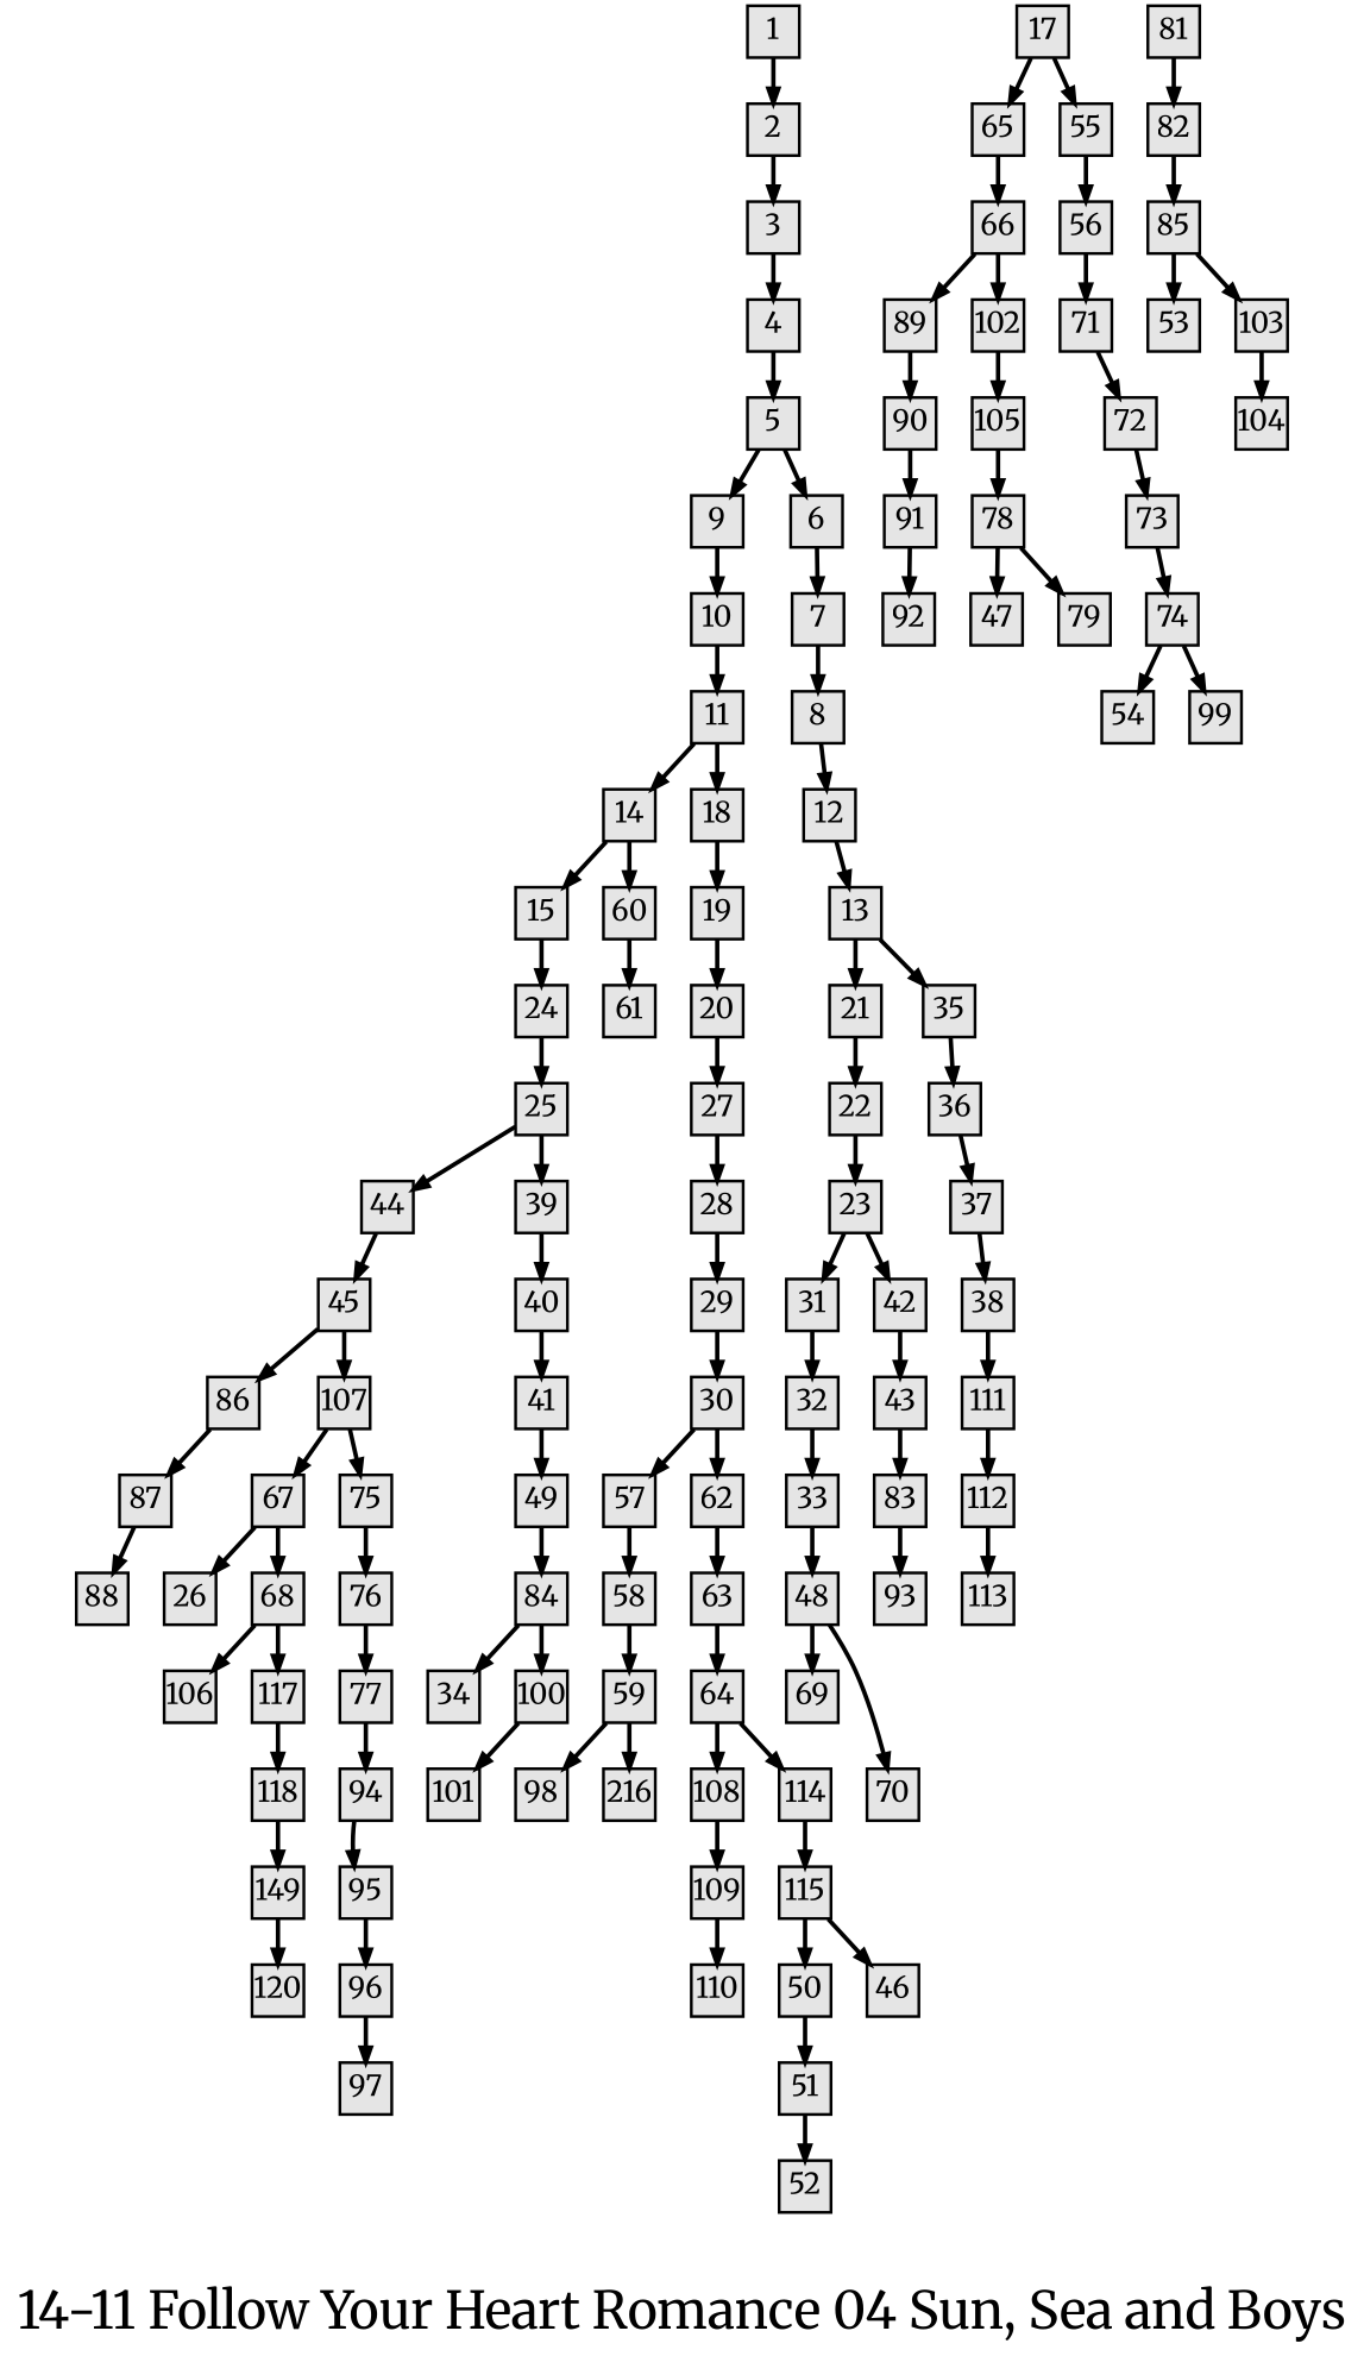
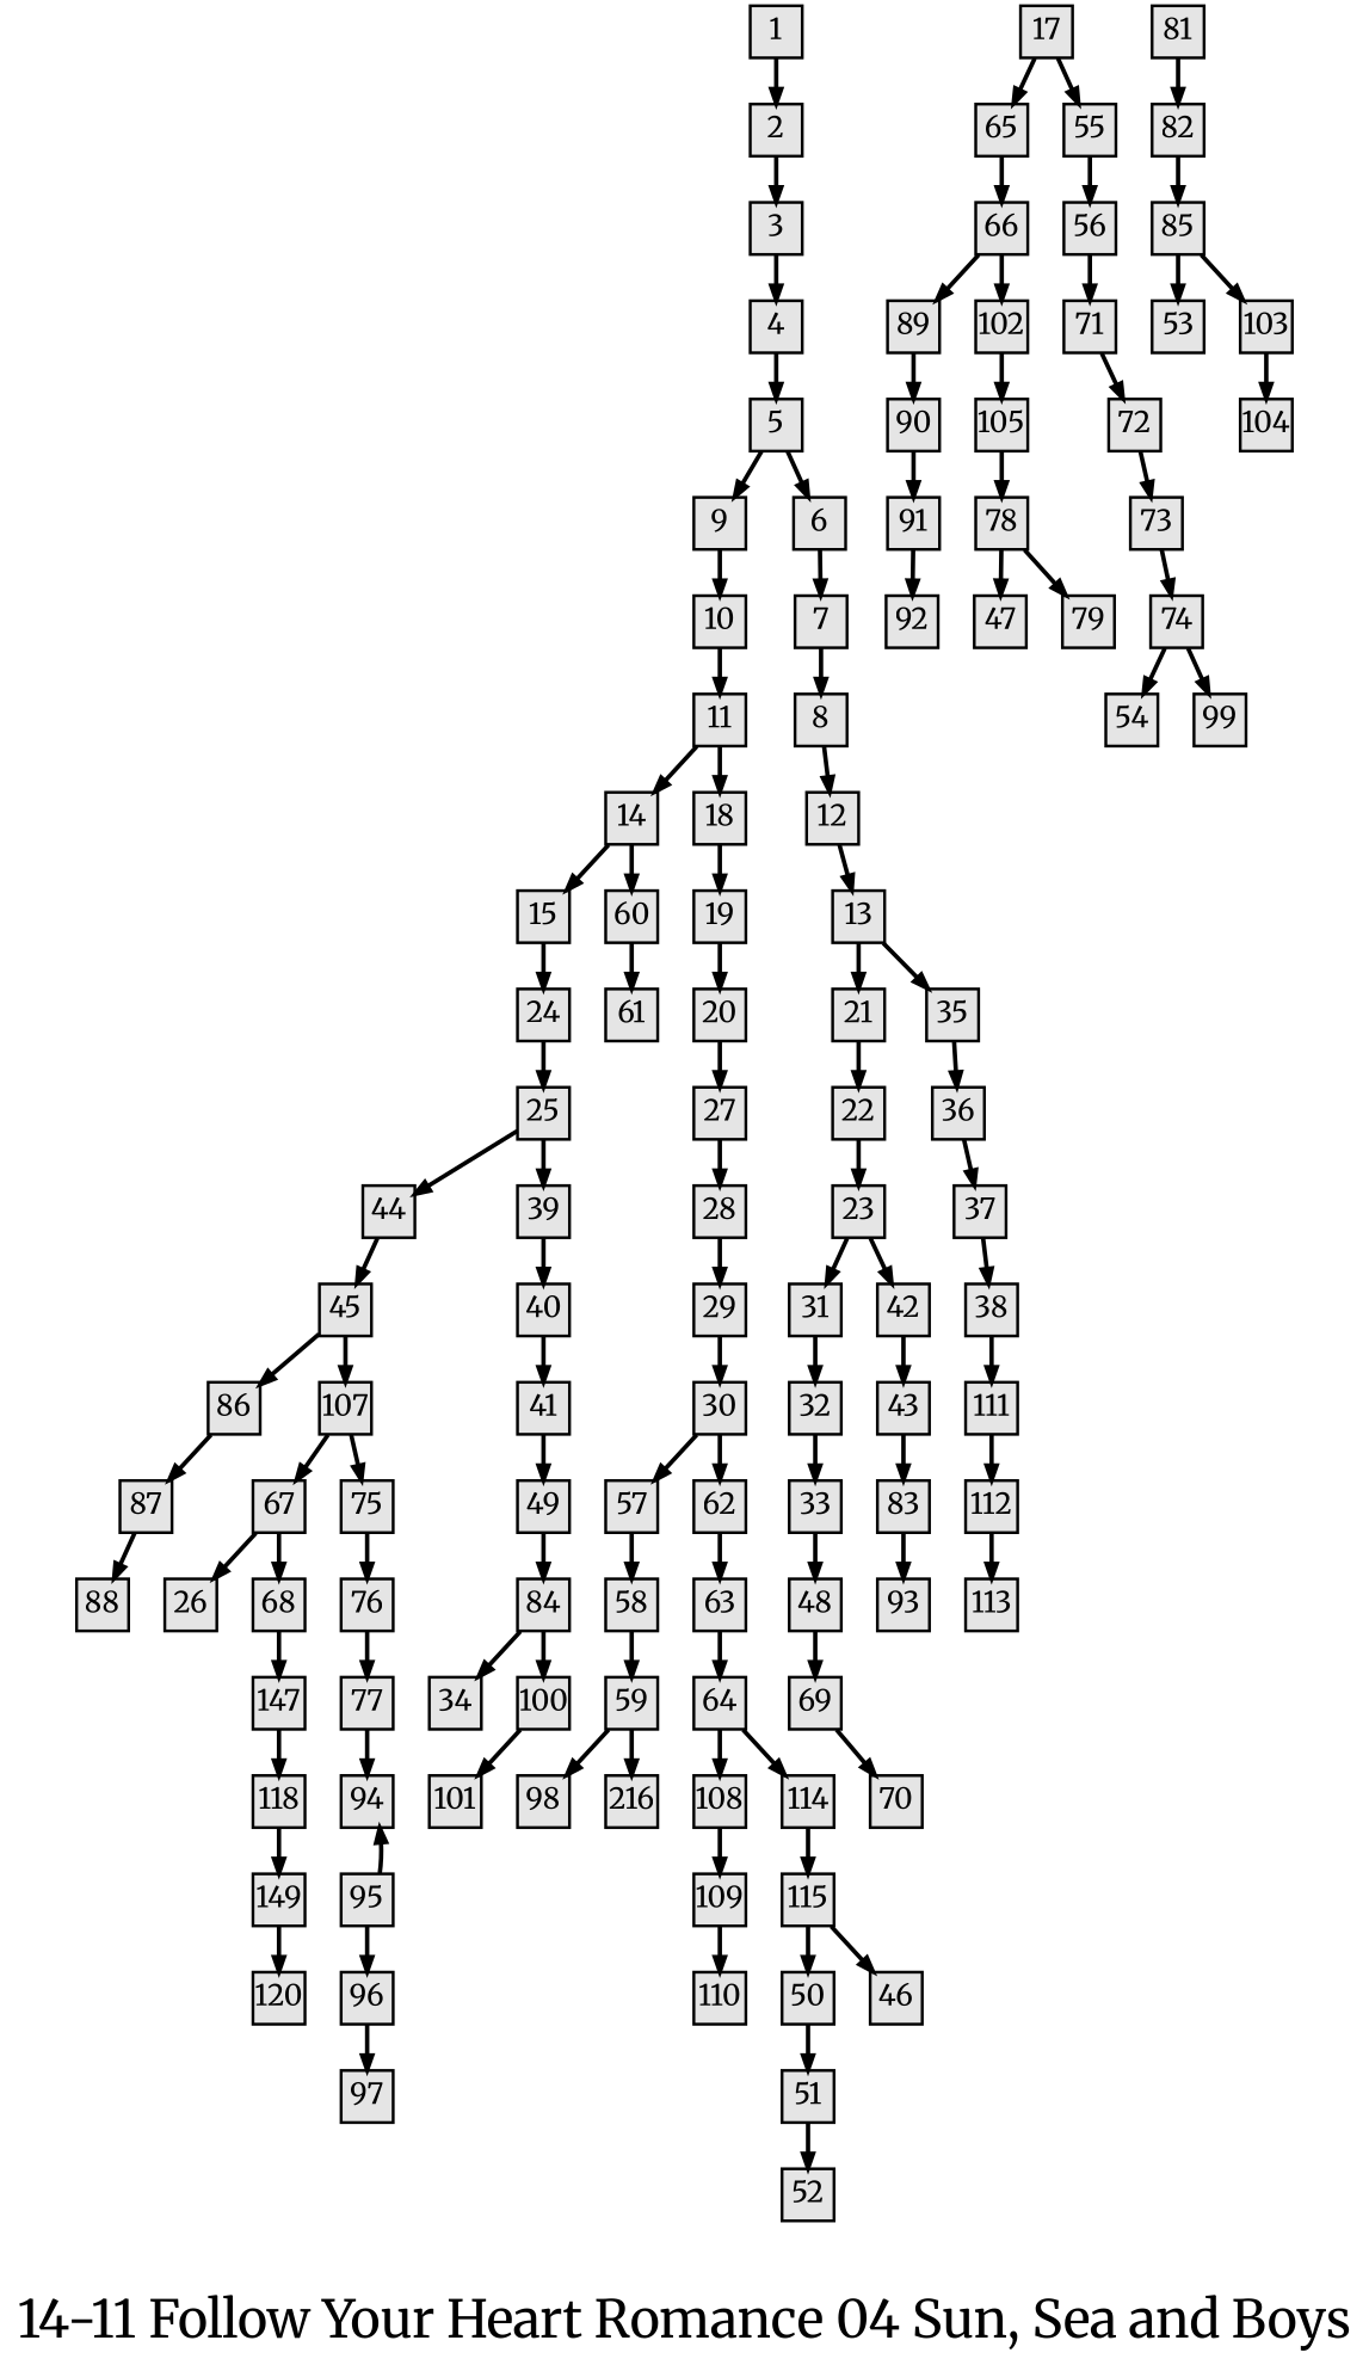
  digraph {
    fontname=Merriweather
    fontsize=36
    label="14-11 Follow Your Heart Romance 04 Sun, Sea and Boys"
    nodesep=0.35
    ordering=out
    rankdir=TB
    ranksep=0.45
    node [fillcolor=grey90 fixedsize=true fontname=Merriweather fontsize=20 labelfloat=true margin="0,0" penwidth=2 regular=true shape=rect style=filled]
    edge [fontname=Merriweather fontsize=12 labelfloat=true penwidth=3]
    1
    2
    3
    4
    5
    9
    6
    10
    7
    11
    8
    12
    13
    21
    35
    14
    18
    15
    60
    19
    24
    61
    20
    22
    36
    17
    65
    55
    23
    37
    25
    44
    39
    66
    56
    89
    102
    71
    27
    28
    29
    31
    42
    32
    43
    33
    83
    45
    40
    86
    107
    41
    30
    57
    62
    58
    63
    59
    64
    48
    69
    70
    38
    111
    112
    113
    49
    84
    34
    100
    93
    87
    67
    75
    88
    26
    68
    76
    81
    82
    101
    50
    51
    52
    72
    73
    98
    n88 [label=216]
    108
    114
    109
    115
    110
    46
    90
    105
    91
    78
-   106
-   117
+   117 [label=147]
    118
    n102 [label=149]
    74
    54
    99
    77
    94
    95
    96
    47
    79
    85
    53
    103
    104
    92
    97
    120
    1 -> 2
    2 -> 3
    3 -> 4
    4 -> 5
    5 -> 9
    5 -> 6
    9 -> 10
    6 -> 7
    10 -> 11
    7 -> 8
    11 -> 14
    11 -> 18
    8 -> 12
    12 -> 13
    13 -> 21
    13 -> 35
    21 -> 22
    35 -> 36
    14 -> 15
    14 -> 60
    18 -> 19
    15 -> 24
    60 -> 61
    19 -> 20
    24 -> 25
    20 -> 27
    22 -> 23
    36 -> 37
    17 -> 65
    17 -> 55
    65 -> 66
    55 -> 56
    23 -> 31
    23 -> 42
    37 -> 38
    25 -> 44
    25 -> 39
    44 -> 45
    39 -> 40
    66 -> 89
    66 -> 102
    56 -> 71
    89 -> 90
    102 -> 105
    71 -> 72
    27 -> 28
    28 -> 29
    29 -> 30
    31 -> 32
    42 -> 43
    32 -> 33
    43 -> 83
    33 -> 48
    83 -> 93
    45 -> 86
    45 -> 107
    40 -> 41
    86 -> 87
    107 -> 67
    107 -> 75
    41 -> 49
    30 -> 57
    30 -> 62
    57 -> 58
    62 -> 63
    58 -> 59
    63 -> 64
    59 -> 98
    59 -> n88
    64 -> 108
    64 -> 114
    48 -> 69
-   48 -> 70
+   69 -> 70
    38 -> 111
    111 -> 112
    112 -> 113
    49 -> 84
    84 -> 34
    84 -> 100
    100 -> 101
    87 -> 88
    67 -> 26
    67 -> 68
    75 -> 76
-   68 -> 106
    68 -> 117
    76 -> 77
    81 -> 82
    82 -> 85
    50 -> 51
    51 -> 52
    72 -> 73
    73 -> 74
    108 -> 109
    114 -> 115
    109 -> 110
    115 -> 50
    115 -> 46
    90 -> 91
    105 -> 78
    91 -> 92
    78 -> 47
    78 -> 79
    117 -> 118
    118 -> n102
    n102 -> 120
    74 -> 54
    74 -> 99
    77 -> 94
-   94 -> 95
+   95 -> 94
    95 -> 96
    96 -> 97
    85 -> 53
    85 -> 103
    103 -> 104
  }
